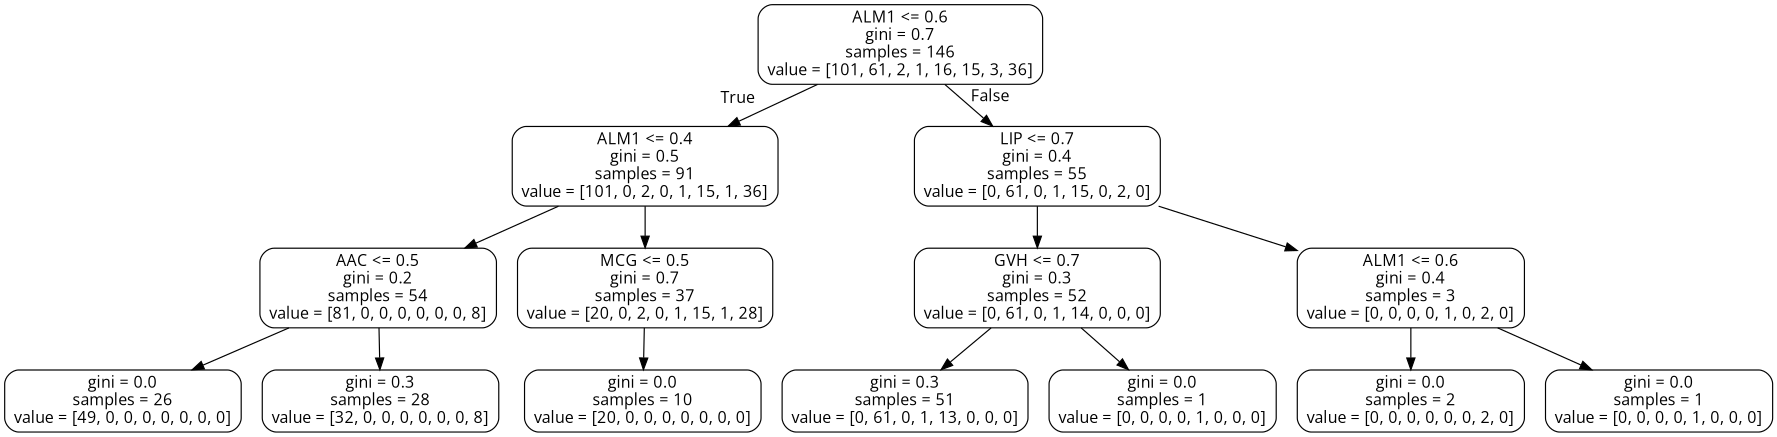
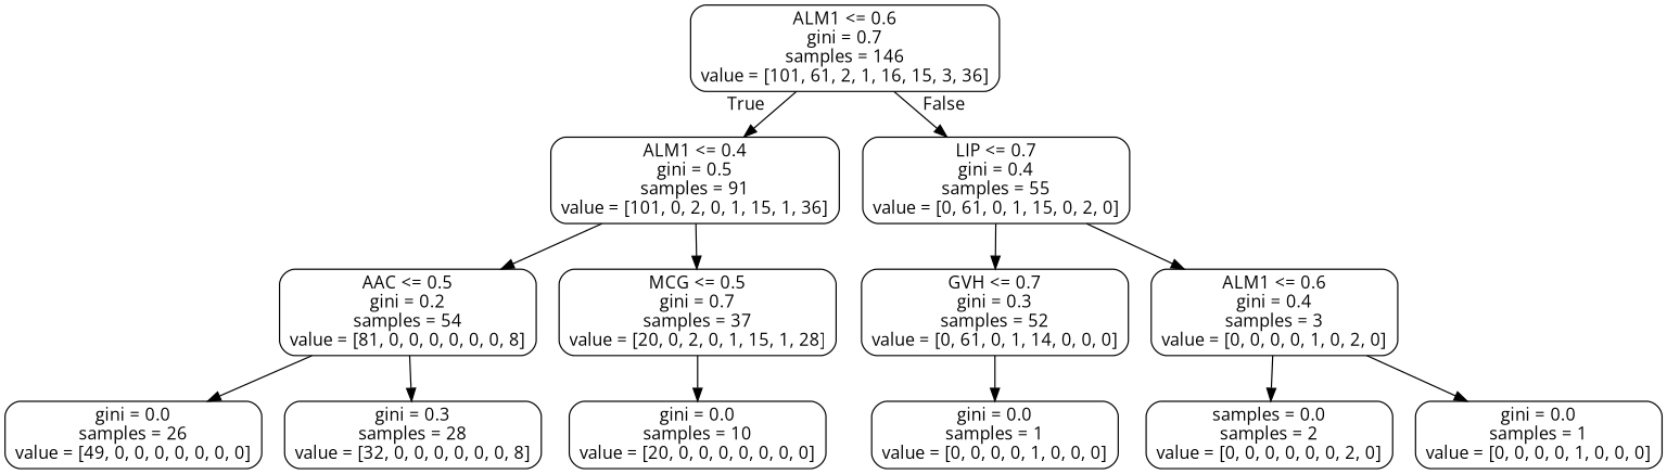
  digraph {
    fontname="Open Sans"
    node [color=black fontname="Open Sans" shape=box style=rounded]
    edge [fontname="Open Sans"]
    n1 [label="ALM1 <= 0.6\ngini = 0.7\nsamples = 146\nvalue = [101, 61, 2, 1, 16, 15, 3, 36]"]
    n2 [label="ALM1 <= 0.4\ngini = 0.5\nsamples = 91\nvalue = [101, 0, 2, 0, 1, 15, 1, 36]"]
    n3 [label="LIP <= 0.7\ngini = 0.4\nsamples = 55\nvalue = [0, 61, 0, 1, 15, 0, 2, 0]"]
    n4 [label="AAC <= 0.5\ngini = 0.2\nsamples = 54\nvalue = [81, 0, 0, 0, 0, 0, 0, 8]"]
    n5 [label="MCG <= 0.5\ngini = 0.7\nsamples = 37\nvalue = [20, 0, 2, 0, 1, 15, 1, 28]"]
    n6 [label="GVH <= 0.7\ngini = 0.3\nsamples = 52\nvalue = [0, 61, 0, 1, 14, 0, 0, 0]"]
    n7 [label="ALM1 <= 0.6\ngini = 0.4\nsamples = 3\nvalue = [0, 0, 0, 0, 1, 0, 2, 0]"]
    n8 [label="gini = 0.0\nsamples = 26\nvalue = [49, 0, 0, 0, 0, 0, 0, 0]"]
    n9 [label="gini = 0.3\nsamples = 28\nvalue = [32, 0, 0, 0, 0, 0, 0, 8]"]
    n10 [label="gini = 0.0\nsamples = 10\nvalue = [20, 0, 0, 0, 0, 0, 0, 0]"]
-   n11 [label="gini = 0.3\nsamples = 51\nvalue = [0, 61, 0, 1, 13, 0, 0, 0]"]
    n12 [label="gini = 0.0\nsamples = 1\nvalue = [0, 0, 0, 0, 1, 0, 0, 0]"]
-   n13 [label="gini = 0.0\nsamples = 2\nvalue = [0, 0, 0, 0, 0, 0, 2, 0]"]
+   n13 [label="samples = 0.0\nsamples = 2\nvalue = [0, 0, 0, 0, 0, 0, 2, 0]"]
    n14 [label="gini = 0.0\nsamples = 1\nvalue = [0, 0, 0, 0, 1, 0, 0, 0]"]
    n1 -> n2 [headlabel=True labelangle=45 labeldistance=2.5]
    n1 -> n3 [headlabel=False labelangle=-45 labeldistance=2.5]
    n2 -> n4
    n2 -> n5
    n3 -> n6
    n3 -> n7
    n4 -> n8
    n4 -> n9
    n5 -> n10
-   n6 -> n11
    n6 -> n12
    n7 -> n13
    n7 -> n14
  }
